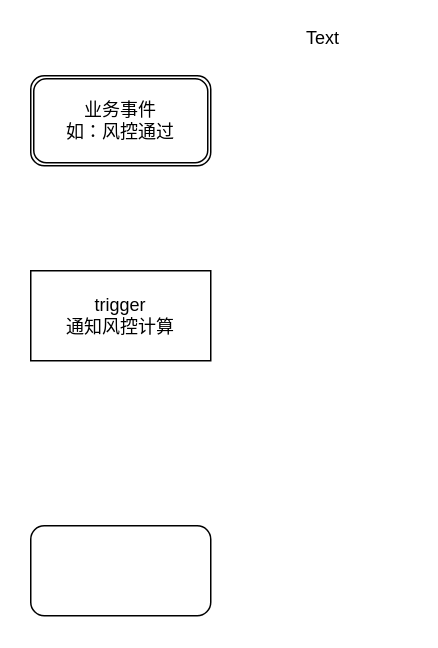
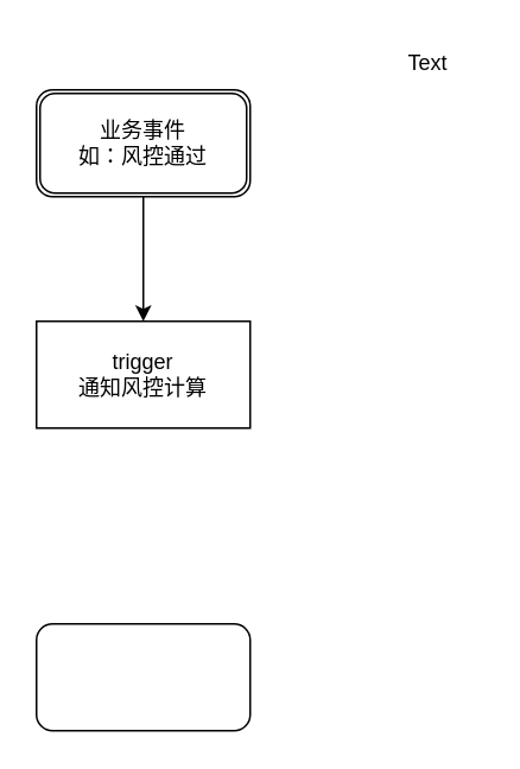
  <mxCell id="0" />
  <mxCell id="1" parent="0" />
  <mxCell id="2" value="trigger&lt;br&gt;通知风控计算" style="whiteSpace=wrap;html=1;rounded=0;" vertex="1" parent="1"><mxGeometry x="20" y="180" width="120" height="60" as="geometry" /></mxCell>
  <mxCell id="3" value="" style="rounded=1;whiteSpace=wrap;html=1;" vertex="1" parent="1"><mxGeometry x="20" y="350" width="120" height="60" as="geometry" /></mxCell>
+ <mxCell id="4" style="edgeStyle=orthogonalEdgeStyle;rounded=0;orthogonalLoop=1;jettySize=auto;html=1;entryX=0.5;entryY=0;entryDx=0;entryDy=0;" edge="1" parent="1" source="5" target="2"><mxGeometry relative="1" as="geometry" /></mxCell>
  <mxCell id="5" value="业务事件&lt;br&gt;如：风控通过" style="shape=ext;double=1;rounded=1;whiteSpace=wrap;html=1;" vertex="1" parent="1"><mxGeometry x="20" y="50" width="120" height="60" as="geometry" /></mxCell>
- <mxCell id="6" value="Text" style="text;strokeColor=none;align=center;fillColor=none;html=1;verticalAlign=middle;whiteSpace=wrap;rounded=0;" vertex="1" parent="1"><mxGeometry x="185" y="10" width="60" height="30" as="geometry" /></mxCell>
+ <mxCell id="6" value="Text" style="text;strokeColor=none;align=center;fillColor=none;html=1;verticalAlign=middle;whiteSpace=wrap;rounded=0;" vertex="1" parent="1"><mxGeometry x="210" y="20" width="60" height="30" as="geometry" /></mxCell>
